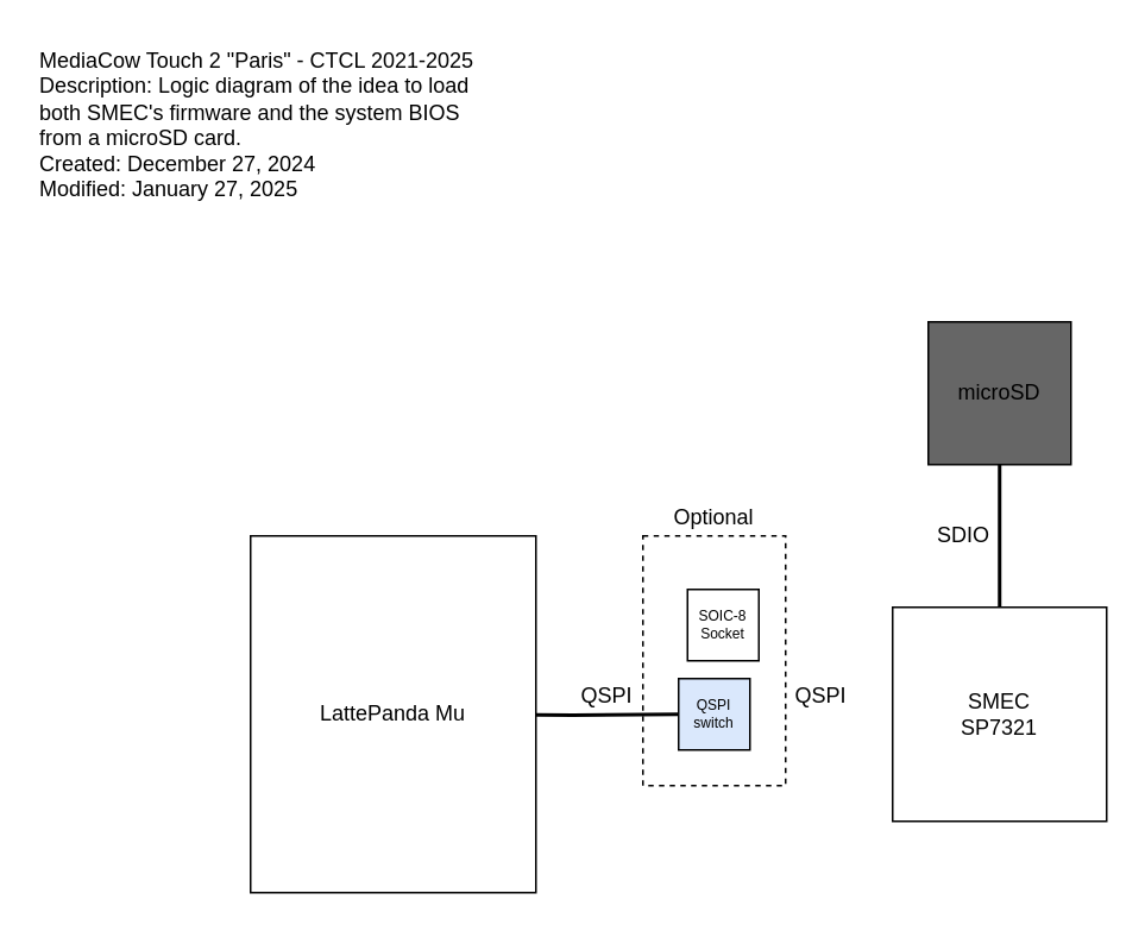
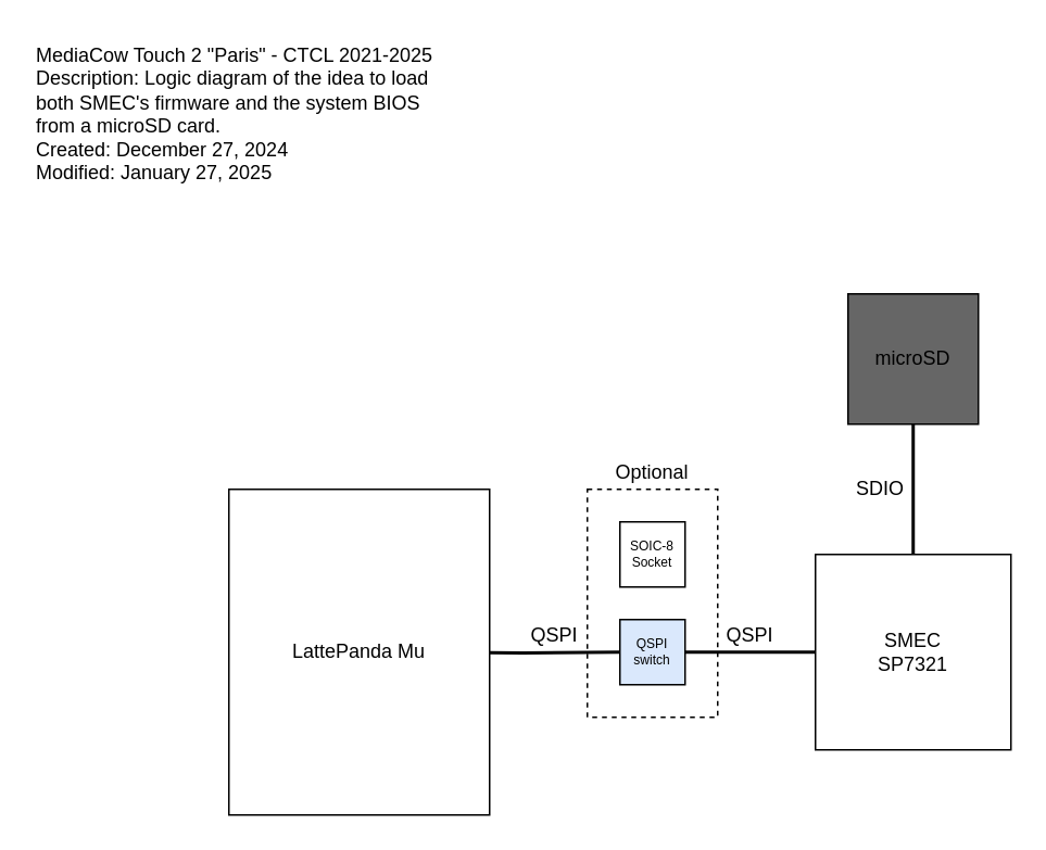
  <mxCell id="0" />
  <mxCell id="1" parent="0" />
+ <mxCell id="2" style="edgeStyle=orthogonalEdgeStyle;rounded=0;jumpSize=4;html=1;exitX=0;exitY=0.5;exitDx=0;exitDy=0;entryX=1;entryY=0.5;entryDx=0;entryDy=0;strokeWidth=2;endArrow=none;endFill=0;startSize=0;endSize=0;" parent="1" source="4" target="9" edge="1"><mxGeometry relative="1" as="geometry" /></mxCell>
  <mxCell id="3" style="edgeStyle=orthogonalEdgeStyle;rounded=0;jumpSize=4;html=1;exitX=0.5;exitY=0;exitDx=0;exitDy=0;entryX=0.5;entryY=1;entryDx=0;entryDy=0;strokeWidth=2;fontSize=8;endArrow=none;endFill=0;startSize=0;endSize=0;" parent="1" source="4" target="5" edge="1"><mxGeometry relative="1" as="geometry" /></mxCell>
  <mxCell id="4" value="SMEC&lt;br&gt;SP7321" style="rounded=0;whiteSpace=wrap;html=1;" parent="1" vertex="1"><mxGeometry x="500" y="340" width="120" height="120" as="geometry" /></mxCell>
  <mxCell id="5" value="microSD" style="rounded=0;whiteSpace=wrap;html=1;fillColor=#666666;" parent="1" vertex="1"><mxGeometry x="520" y="180" width="80" height="80" as="geometry" /></mxCell>
  <mxCell id="6" value="MediaCow Touch 2 &quot;Paris&quot; - CTCL 2021-2025&lt;br&gt;Description: Logic diagram of the idea to load both SMEC's firmware and the system BIOS from a microSD card.&lt;br&gt;Created: December 27, 2024&lt;br&gt;Modified: January 27, 2025" style="text;html=1;strokeColor=none;fillColor=none;align=left;verticalAlign=top;whiteSpace=wrap;rounded=0;" parent="1" vertex="1"><mxGeometry width="260" height="160" as="geometry" x="20" y="20" /></mxCell>
  <mxCell id="7" style="edgeStyle=orthogonalEdgeStyle;html=1;exitX=1;exitY=0.5;exitDx=0;exitDy=0;entryX=0;entryY=0.5;entryDx=0;entryDy=0;strokeWidth=2;endArrow=none;endFill=0;rounded=0;" parent="1" target="9" edge="1"><mxGeometry relative="1" as="geometry"><mxPoint x="260" y="400" as="sourcePoint" /></mxGeometry></mxCell>
  <mxCell id="8" value="LattePanda Mu" style="rounded=0;whiteSpace=wrap;html=1;" parent="1" vertex="1"><mxGeometry x="140" y="300" width="160" height="200" as="geometry" /></mxCell>
  <mxCell id="9" value="QSPI&lt;br style=&quot;font-size: 8px;&quot;&gt;switch" style="rounded=0;whiteSpace=wrap;html=1;fontSize=8;fillColor=#dae8fc;" parent="1" vertex="1"><mxGeometry x="380" y="380" width="40" height="40" as="geometry" /></mxCell>
- <mxCell id="10" value="SOIC-8&lt;br style=&quot;font-size: 8px;&quot;&gt;Socket" style="rounded=0;whiteSpace=wrap;html=1;fontSize=8;" parent="1" vertex="1"><mxGeometry x="385" y="330" width="40" height="40" as="geometry" /></mxCell>
+ <mxCell id="10" value="SOIC-8&lt;br style=&quot;font-size: 8px;&quot;&gt;Socket" style="rounded=0;whiteSpace=wrap;html=1;fontSize=8;" parent="1" vertex="1"><mxGeometry x="380" y="320" width="40" height="40" as="geometry" /></mxCell>
  <mxCell id="11" value="QSPI" style="text;html=1;strokeColor=none;fillColor=none;align=center;verticalAlign=middle;whiteSpace=wrap;rounded=0;" parent="1" vertex="1"><mxGeometry x="320" y="380" width="40" height="20" as="geometry" /></mxCell>
  <mxCell id="12" value="QSPI" style="text;html=1;strokeColor=none;fillColor=none;align=center;verticalAlign=middle;whiteSpace=wrap;rounded=0;" parent="1" vertex="1"><mxGeometry x="440" y="380" width="40" height="20" as="geometry" /></mxCell>
  <mxCell id="13" value="SDIO" style="text;html=1;strokeColor=none;fillColor=none;align=center;verticalAlign=middle;whiteSpace=wrap;rounded=0;" parent="1" vertex="1"><mxGeometry x="520" y="290" width="40" height="20" as="geometry" /></mxCell>
  <mxCell id="14" value="" style="rounded=0;whiteSpace=wrap;html=1;fontSize=8;fillColor=none;dashed=1;" parent="1" vertex="1"><mxGeometry x="360" y="300" width="80" height="140" as="geometry" /></mxCell>
  <mxCell id="15" value="Optional" style="text;html=1;strokeColor=none;fillColor=none;align=center;verticalAlign=middle;whiteSpace=wrap;rounded=0;" parent="1" vertex="1"><mxGeometry x="360" y="280" width="80" height="20" as="geometry" /></mxCell>
